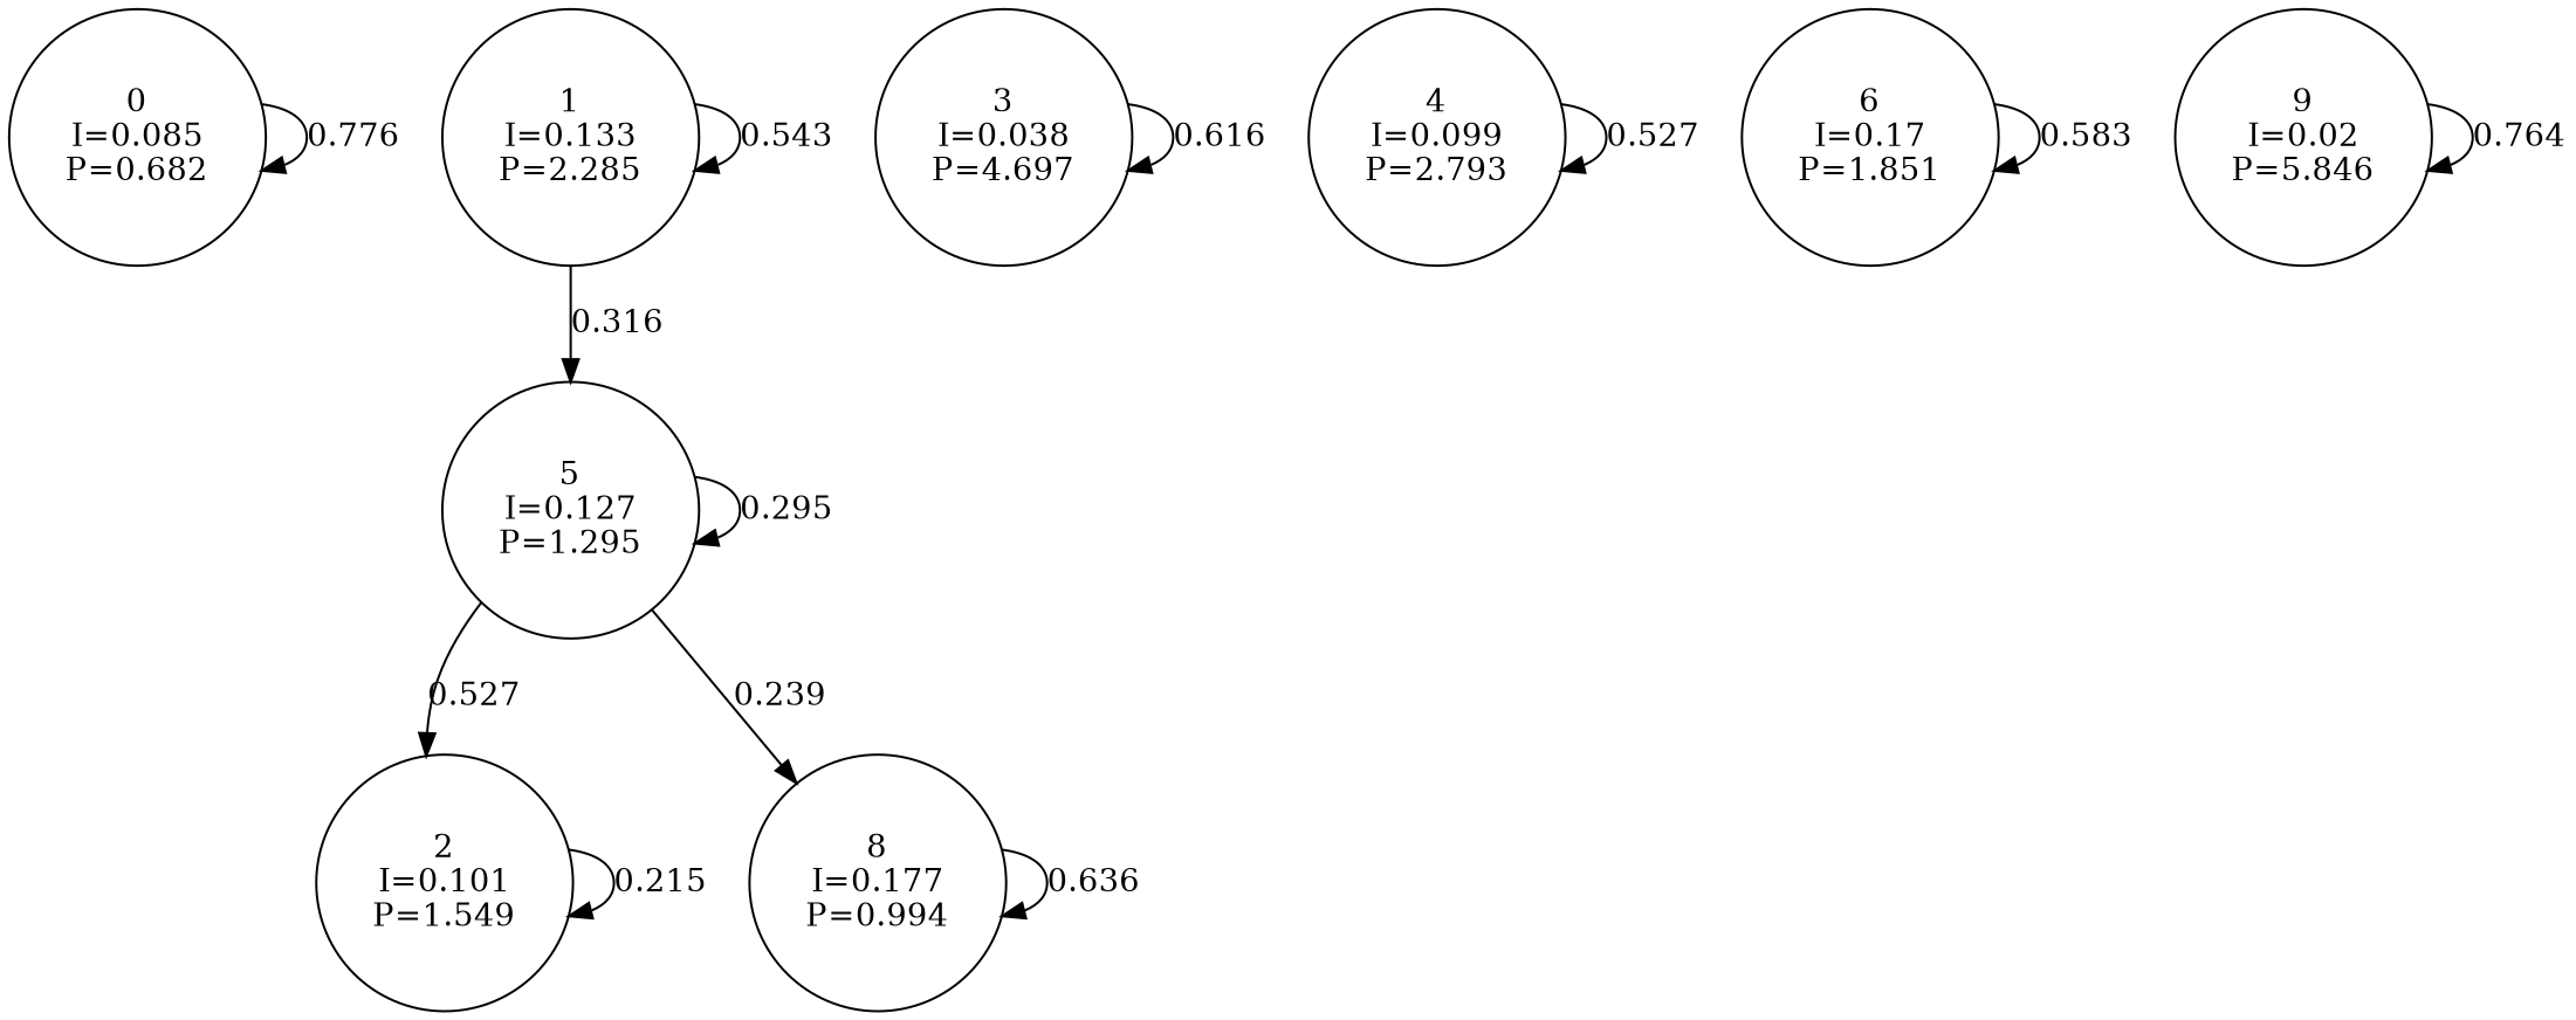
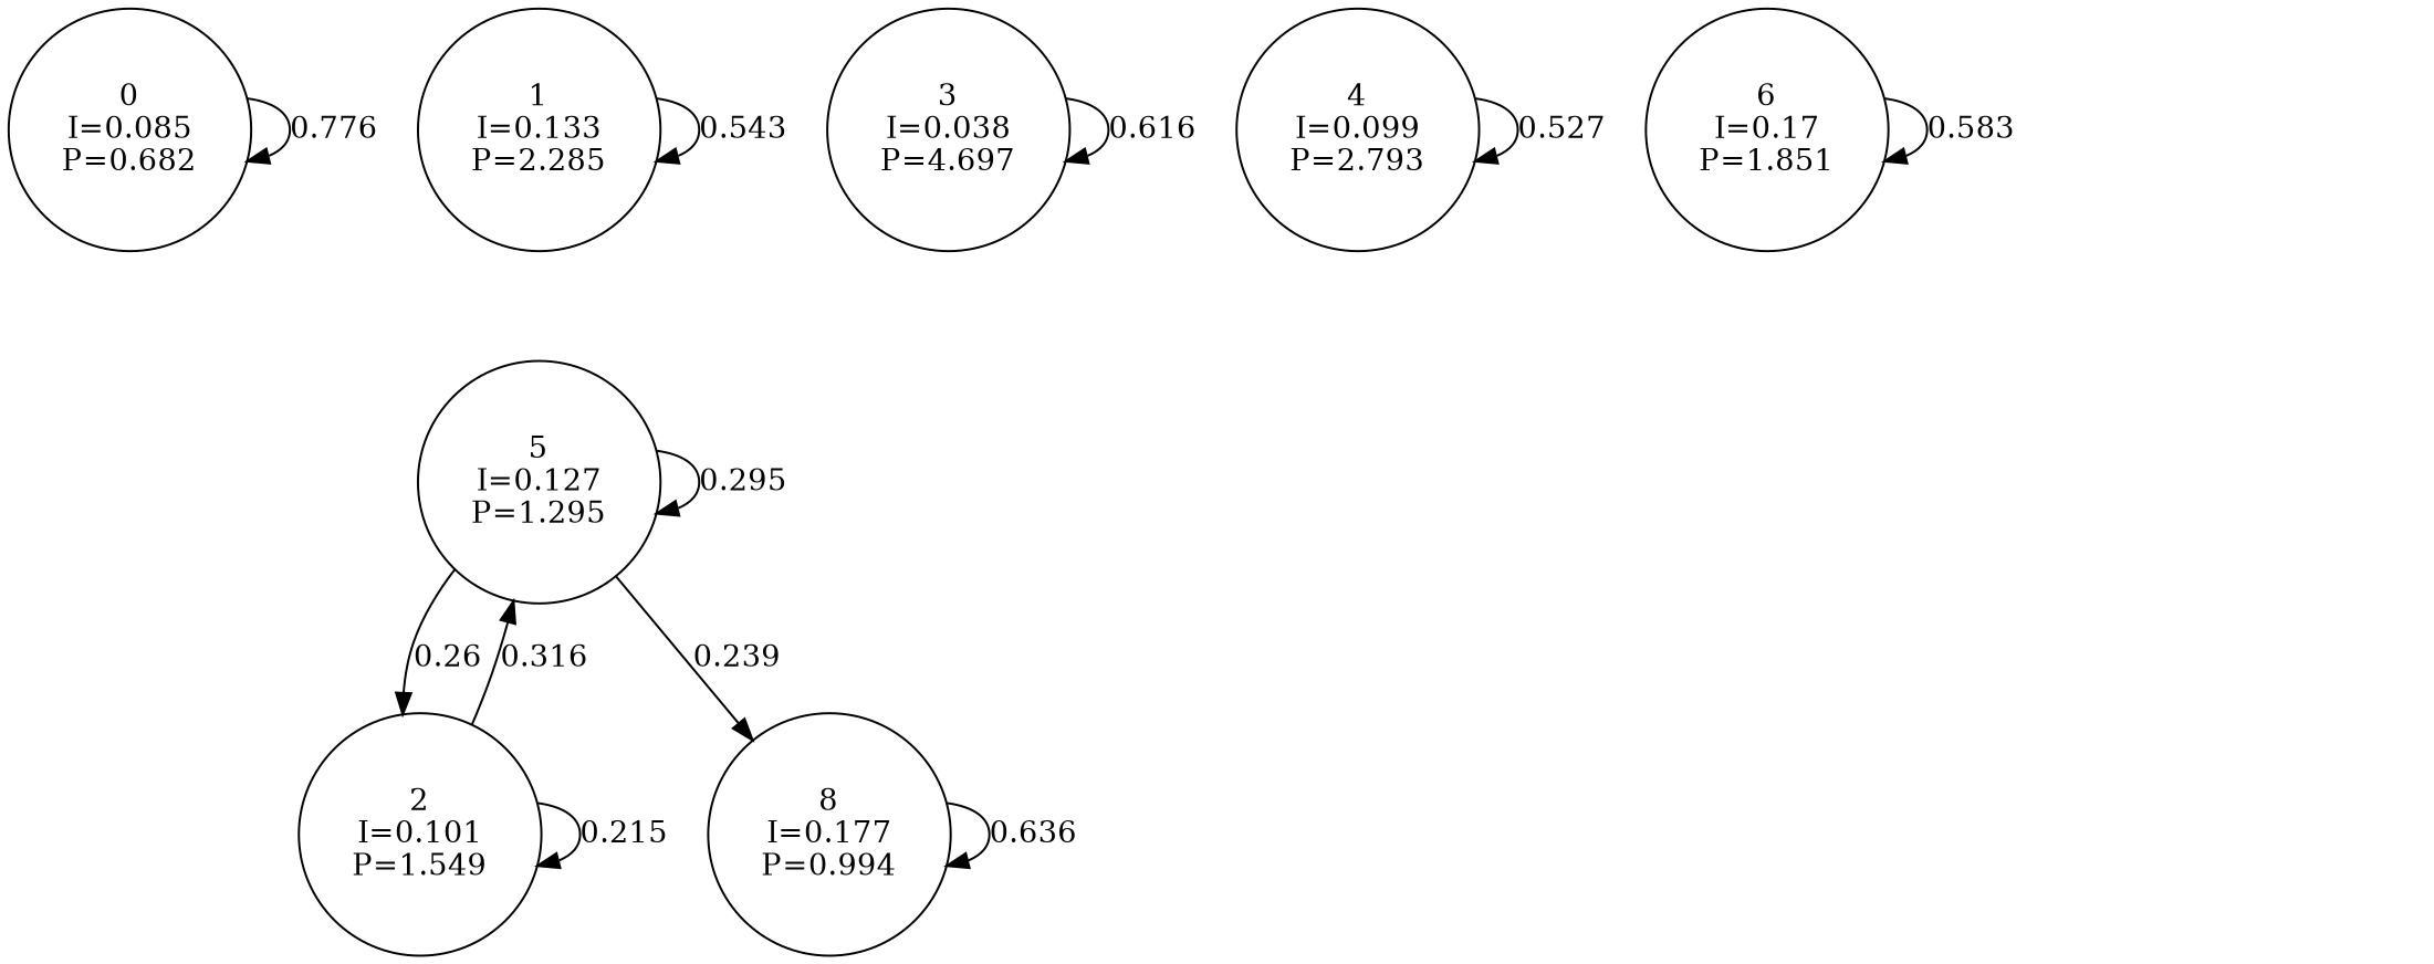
  digraph {
    node [shape=circle]
    n1 [label="0\nI=0.085\nP=0.682"]
    n2 [label="1\nI=0.133\nP=2.285"]
    n3 [label="2\nI=0.101\nP=1.549"]
    n4 [label="5\nI=0.127\nP=1.295"]
    n5 [label="8\nI=0.177\nP=0.994"]
    n6 [label="3\nI=0.038\nP=4.697"]
    n7 [label="4\nI=0.099\nP=2.793"]
    n8 [label="6\nI=0.17\nP=1.851"]
-   n9 [label="9\nI=0.02\nP=5.846"]
    n1 -> n1 [label=0.776]
    n2 -> n2 [label=0.543]
    n3 -> n3 [label=0.215]
-   n2 -> n4 [label=0.316]
-   n4 -> n3 [label=0.527]
+   n3 -> n4 [label=0.316]
+   n4 -> n3 [label=0.26]
    n4 -> n4 [label=0.295]
    n4 -> n5 [label=0.239]
    n5 -> n5 [label=0.636]
    n6 -> n6 [label=0.616]
    n7 -> n7 [label=0.527]
    n8 -> n8 [label=0.583]
-   n9 -> n9 [label=0.764]
  }
